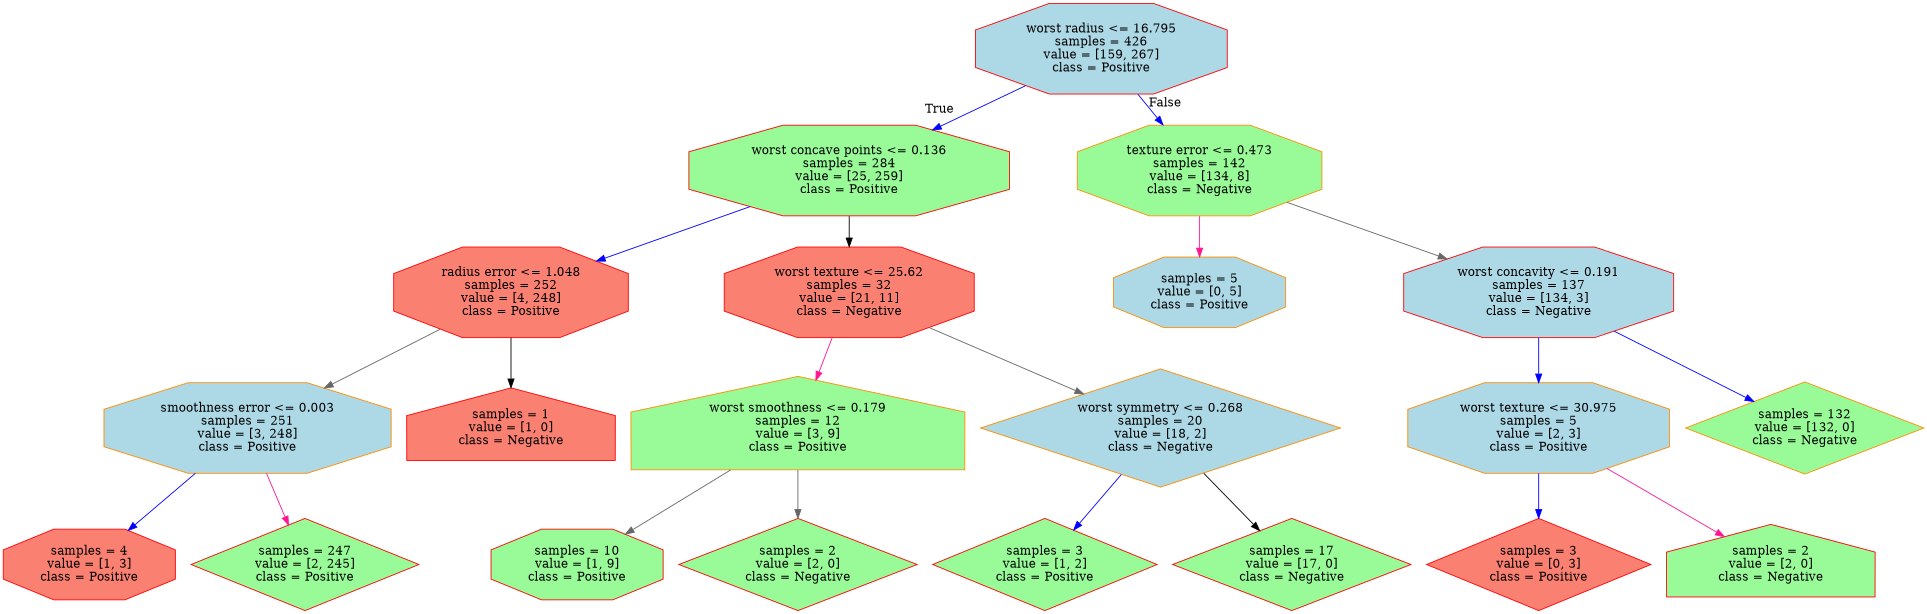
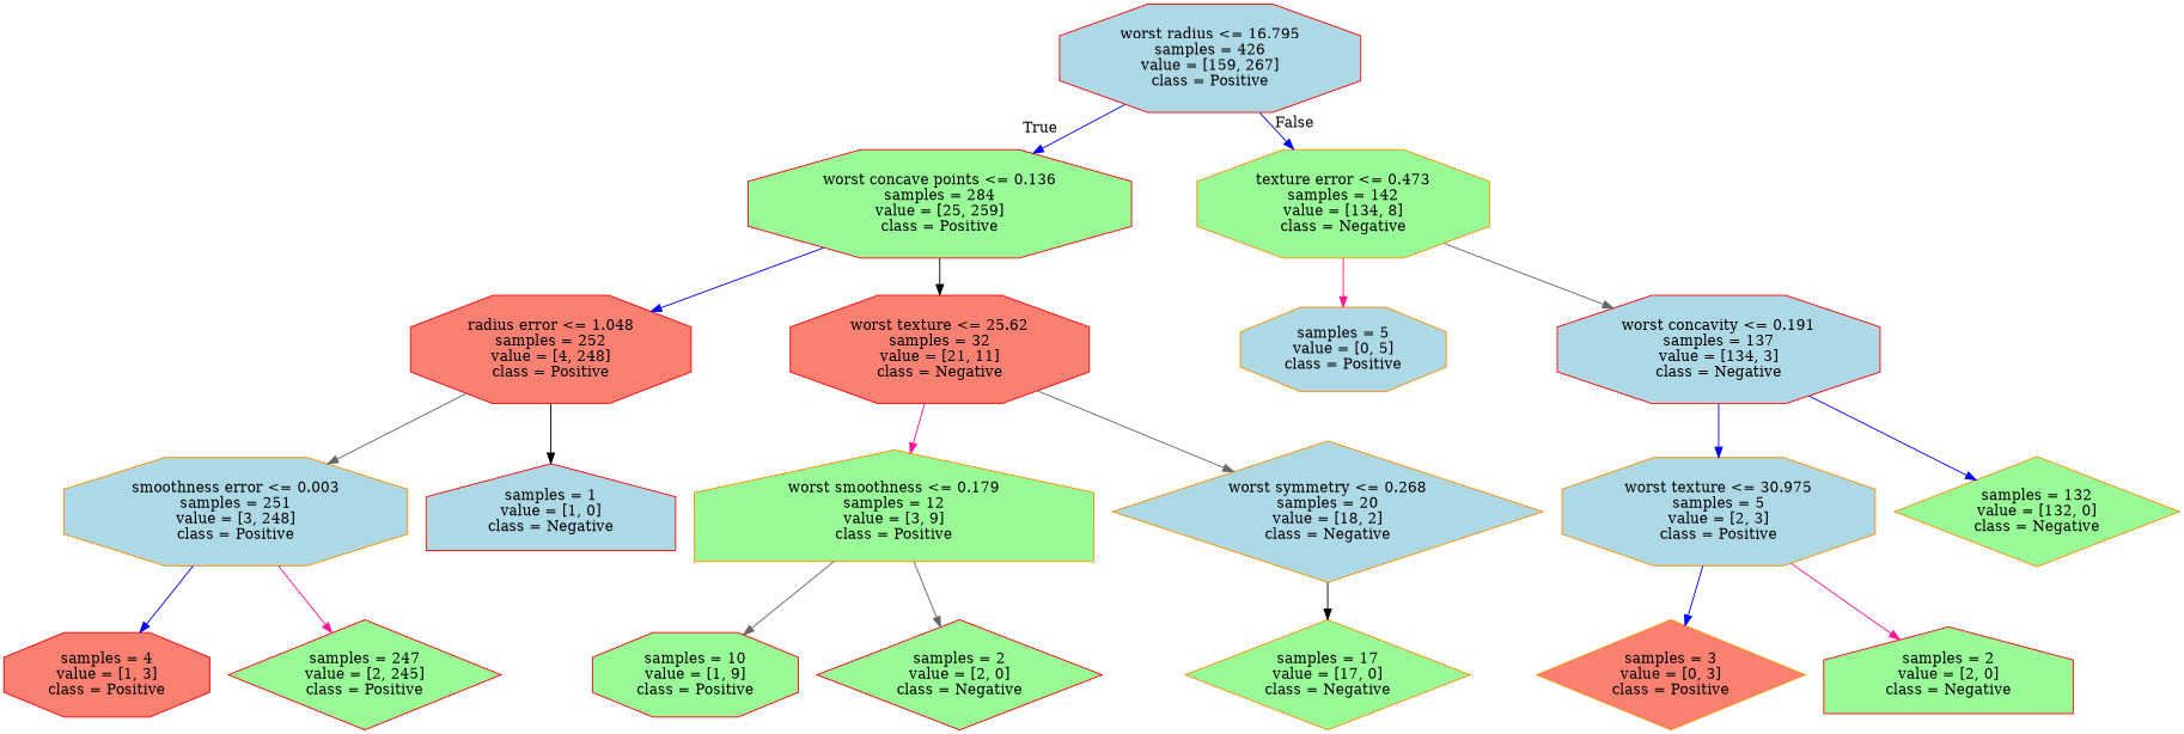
  digraph {
    node [color=red fillcolor=palegreen shape=octagon style=filled]
    edge [color=blue]
    n1 [fillcolor=lightblue label="worst radius <= 16.795\nsamples = 426\nvalue = [159, 267]\nclass = Positive"]
    n2 [label="worst concave points <= 0.136\nsamples = 284\nvalue = [25, 259]\nclass = Positive"]
    n3 [color=darkorange label="texture error <= 0.473\nsamples = 142\nvalue = [134, 8]\nclass = Negative"]
    n4 [fillcolor=salmon label="radius error <= 1.048\nsamples = 252\nvalue = [4, 248]\nclass = Positive"]
    n5 [fillcolor=salmon label="worst texture <= 25.62\nsamples = 32\nvalue = [21, 11]\nclass = Negative"]
    n6 [color=darkorange fillcolor=lightblue label="samples = 5\nvalue = [0, 5]\nclass = Positive"]
    n7 [fillcolor=lightblue label="worst concavity <= 0.191\nsamples = 137\nvalue = [134, 3]\nclass = Negative"]
    n8 [color=darkorange fillcolor=lightblue label="smoothness error <= 0.003\nsamples = 251\nvalue = [3, 248]\nclass = Positive"]
-   n9 [fillcolor=salmon label="samples = 1\nvalue = [1, 0]\nclass = Negative" shape=house]
+   n9 [fillcolor=lightblue label="samples = 1\nvalue = [1, 0]\nclass = Negative" shape=house]
    n10 [color=darkorange label="worst smoothness <= 0.179\nsamples = 12\nvalue = [3, 9]\nclass = Positive" shape=house]
    n11 [color=darkorange fillcolor=lightblue label="worst symmetry <= 0.268\nsamples = 20\nvalue = [18, 2]\nclass = Negative" shape=diamond]
    n12 [fillcolor=salmon label="samples = 4\nvalue = [1, 3]\nclass = Positive"]
    n13 [label="samples = 247\nvalue = [2, 245]\nclass = Positive" shape=diamond]
    n14 [label="samples = 10\nvalue = [1, 9]\nclass = Positive"]
    n15 [label="samples = 2\nvalue = [2, 0]\nclass = Negative" shape=diamond]
-   n16 [label="samples = 3\nvalue = [1, 2]\nclass = Positive" shape=diamond]
-   n17 [label="samples = 17\nvalue = [17, 0]\nclass = Negative" shape=diamond]
+   n17 [color=darkorange label="samples = 17\nvalue = [17, 0]\nclass = Negative" shape=diamond]
    n18 [color=darkorange fillcolor=lightblue label="worst texture <= 30.975\nsamples = 5\nvalue = [2, 3]\nclass = Positive"]
    n19 [color=darkorange label="samples = 132\nvalue = [132, 0]\nclass = Negative" shape=diamond]
-   n20 [fillcolor=salmon label="samples = 3\nvalue = [0, 3]\nclass = Positive" shape=diamond]
+   n20 [color=darkorange fillcolor=salmon label="samples = 3\nvalue = [0, 3]\nclass = Positive" shape=diamond]
    n21 [label="samples = 2\nvalue = [2, 0]\nclass = Negative" shape=house]
    n1 -> n2 [headlabel=True labelangle=45 labeldistance=2.5]
    n1 -> n3 [headlabel=False labelangle=-45 labeldistance=2.5]
    n2 -> n4
    n2 -> n5 [color=black]
    n3 -> n6 [color=deeppink]
    n3 -> n7 [color=gray40]
    n4 -> n8 [color=gray40]
    n4 -> n9 [color=black]
    n5 -> n10 [color=deeppink]
    n5 -> n11 [color=gray40]
    n7 -> n18
    n7 -> n19
    n8 -> n12
    n8 -> n13 [color=deeppink]
    n10 -> n14 [color=gray40]
    n10 -> n15 [color=gray40]
-   n11 -> n16
    n11 -> n17 [color=black]
    n18 -> n20
    n18 -> n21 [color=deeppink]
  }
